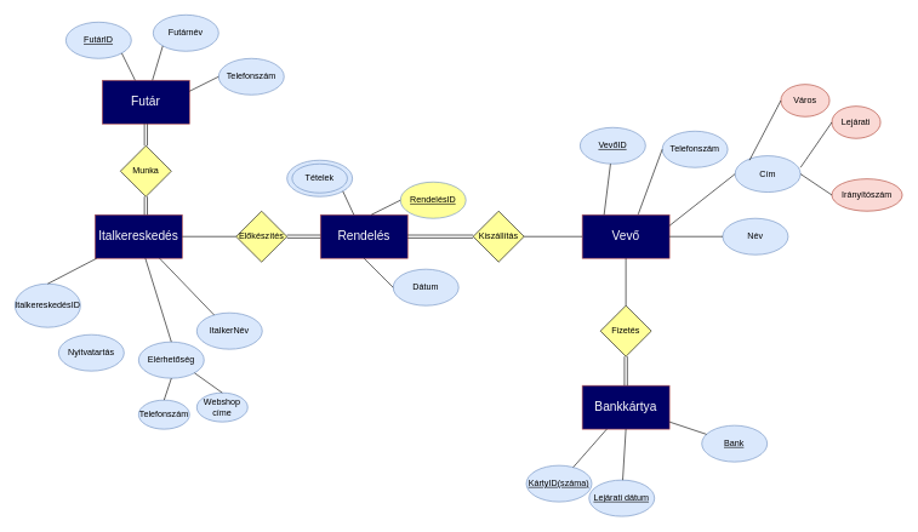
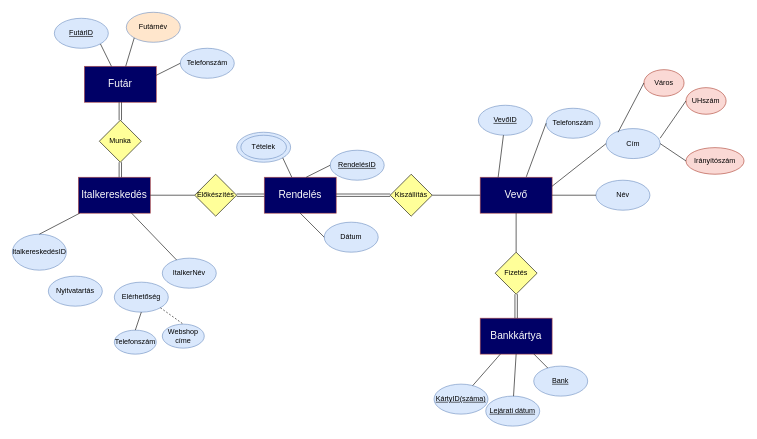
  <mxCell id="0" />
  <mxCell id="1" parent="0" />
  <mxCell id="2" value="&lt;font color=&quot;#fcfcfc&quot; style=&quot;font-size: 17px&quot;&gt;Futár&lt;/font&gt;" style="rounded=0;whiteSpace=wrap;html=1;strokeColor=#b85450;fillColor=#000066;" parent="1" vertex="1"><mxGeometry x="140" y="110" width="120" height="60" as="geometry" /></mxCell>
  <mxCell id="3" value="&lt;u&gt;FutárID&lt;/u&gt;" style="ellipse;whiteSpace=wrap;html=1;fillColor=#dae8fc;strokeColor=#6c8ebf;" parent="1" vertex="1"><mxGeometry x="90" y="30" width="90" height="50" as="geometry" /></mxCell>
- <mxCell id="4" value="Futárnév" style="ellipse;whiteSpace=wrap;html=1;fillColor=#dae8fc;strokeColor=#6c8ebf;" parent="1" vertex="1"><mxGeometry x="210" y="20" width="90" height="50" as="geometry" /></mxCell>
+ <mxCell id="4" value="Futárnév" style="ellipse;whiteSpace=wrap;html=1;fillColor=#ffe6cc;strokeColor=#6c8ebf;" parent="1" vertex="1"><mxGeometry x="210" y="20" width="90" height="50" as="geometry" /></mxCell>
  <mxCell id="5" value="&lt;font color=&quot;#fcfcfc&quot; style=&quot;font-size: 17px&quot;&gt;Italkereskedés&lt;/font&gt;" style="rounded=0;whiteSpace=wrap;html=1;strokeColor=#b85450;fillColor=#000066;" parent="1" vertex="1"><mxGeometry x="130" y="295" width="120" height="60" as="geometry" /></mxCell>
  <mxCell id="6" value="&lt;font color=&quot;#fcfcfc&quot; style=&quot;font-size: 17px&quot;&gt;Rendelés&lt;/font&gt;" style="rounded=0;whiteSpace=wrap;html=1;strokeColor=#b85450;fillColor=#000066;" parent="1" vertex="1"><mxGeometry x="440" y="295" width="120" height="60" as="geometry" /></mxCell>
  <mxCell id="7" value="&lt;font color=&quot;#fcfcfc&quot; style=&quot;font-size: 17px&quot;&gt;Vevő&lt;/font&gt;" style="rounded=0;whiteSpace=wrap;html=1;strokeColor=#b85450;fillColor=#000066;" parent="1" vertex="1"><mxGeometry x="800" y="295" width="120" height="60" as="geometry" /></mxCell>
  <mxCell id="8" value="&lt;font color=&quot;#fcfcfc&quot; style=&quot;font-size: 17px&quot;&gt;Bankkártya&lt;/font&gt;" style="rounded=0;whiteSpace=wrap;html=1;strokeColor=#b85450;fillColor=#000066;" parent="1" vertex="1"><mxGeometry x="800" y="530" width="120" height="60" as="geometry" /></mxCell>
  <mxCell id="9" value="Telefonszám" style="ellipse;whiteSpace=wrap;html=1;fillColor=#dae8fc;strokeColor=#6c8ebf;" parent="1" vertex="1"><mxGeometry x="300" y="80" width="90" height="50" as="geometry" /></mxCell>
  <mxCell id="10" value="" style="endArrow=none;html=1;entryX=0;entryY=1;entryDx=0;entryDy=0;" parent="1" source="2" target="4" edge="1"><mxGeometry width="50" height="50" relative="1" as="geometry"><mxPoint x="430" y="330" as="sourcePoint" /><mxPoint x="480" y="280" as="targetPoint" /></mxGeometry></mxCell>
  <mxCell id="11" value="" style="endArrow=none;html=1;entryX=0;entryY=0.5;entryDx=0;entryDy=0;exitX=1;exitY=0.25;exitDx=0;exitDy=0;" parent="1" source="2" target="9" edge="1"><mxGeometry width="50" height="50" relative="1" as="geometry"><mxPoint x="430" y="330" as="sourcePoint" /><mxPoint x="480" y="280" as="targetPoint" /></mxGeometry></mxCell>
  <mxCell id="12" value="" style="endArrow=none;html=1;entryX=1;entryY=1;entryDx=0;entryDy=0;" parent="1" source="2" target="3" edge="1"><mxGeometry width="50" height="50" relative="1" as="geometry"><mxPoint x="135" y="140" as="sourcePoint" /><mxPoint x="233.096" y="72.631" as="targetPoint" /></mxGeometry></mxCell>
  <mxCell id="13" value="ItalkereskedésID" style="ellipse;whiteSpace=wrap;html=1;fillColor=#dae8fc;strokeColor=#6c8ebf;" parent="1" vertex="1"><mxGeometry x="20" y="390" width="90" height="60" as="geometry" /></mxCell>
  <mxCell id="14" value="" style="endArrow=none;html=1;exitX=0.5;exitY=0;exitDx=0;exitDy=0;" parent="1" source="13" target="5" edge="1"><mxGeometry width="50" height="50" relative="1" as="geometry"><mxPoint x="50" y="425" as="sourcePoint" /><mxPoint x="270" y="580" as="targetPoint" /></mxGeometry></mxCell>
  <mxCell id="15" value="Nyitvatartás" style="ellipse;whiteSpace=wrap;html=1;fillColor=#dae8fc;strokeColor=#6c8ebf;" parent="1" vertex="1"><mxGeometry x="80" y="460" width="90" height="50" as="geometry" /></mxCell>
  <mxCell id="16" value="Elérhetőség" style="ellipse;whiteSpace=wrap;html=1;fillColor=#dae8fc;strokeColor=#6c8ebf;" parent="1" vertex="1"><mxGeometry x="190" y="470" width="90" height="50" as="geometry" /></mxCell>
- <mxCell id="17" value="" style="endArrow=none;html=1;entryX=0.5;entryY=0;entryDx=0;entryDy=0;" parent="1" source="5" target="16" edge="1"><mxGeometry width="50" height="50" relative="1" as="geometry"><mxPoint x="250" y="565" as="sourcePoint" /><mxPoint x="470" y="720" as="targetPoint" /></mxGeometry></mxCell>
  <mxCell id="18" value="Telefonszám" style="ellipse;whiteSpace=wrap;html=1;fillColor=#dae8fc;strokeColor=#6c8ebf;" parent="1" vertex="1"><mxGeometry x="190" y="550" width="70" height="40" as="geometry" /></mxCell>
  <mxCell id="19" value="" style="endArrow=none;html=1;entryX=0.5;entryY=0;entryDx=0;entryDy=0;exitX=0.5;exitY=1;exitDx=0;exitDy=0;" parent="1" source="16" target="18" edge="1"><mxGeometry width="50" height="50" relative="1" as="geometry"><mxPoint x="130" y="595" as="sourcePoint" /><mxPoint x="350" y="750" as="targetPoint" /></mxGeometry></mxCell>
  <mxCell id="20" value="Webshop címe" style="ellipse;whiteSpace=wrap;html=1;fillColor=#dae8fc;strokeColor=#6c8ebf;" parent="1" vertex="1"><mxGeometry x="270" y="540" width="70" height="40" as="geometry" /></mxCell>
- <mxCell id="21" value="" style="endArrow=none;html=1;entryX=0.5;entryY=0;entryDx=0;entryDy=0;exitX=1;exitY=1;exitDx=0;exitDy=0;" parent="1" source="16" target="20" edge="1"><mxGeometry width="50" height="50" relative="1" as="geometry"><mxPoint x="315" y="510" as="sourcePoint" /><mxPoint x="430" y="740" as="targetPoint" /></mxGeometry></mxCell>
+ <mxCell id="21" value="" style="endArrow=none;html=1;entryX=0.5;entryY=0;entryDx=0;entryDy=0;exitX=1;exitY=1;exitDx=0;exitDy=0;dashed=1;" parent="1" source="16" target="20" edge="1"><mxGeometry width="50" height="50" relative="1" as="geometry"><mxPoint x="315" y="510" as="sourcePoint" /><mxPoint x="430" y="740" as="targetPoint" /></mxGeometry></mxCell>
  <mxCell id="22" value="ItalkerNév" style="ellipse;whiteSpace=wrap;html=1;fillColor=#dae8fc;strokeColor=#6c8ebf;" parent="1" vertex="1"><mxGeometry x="270" y="430" width="90" height="50" as="geometry" /></mxCell>
  <mxCell id="23" value="" style="endArrow=none;html=1;" parent="1" source="5" target="22" edge="1"><mxGeometry width="50" height="50" relative="1" as="geometry"><mxPoint x="376.34" y="320" as="sourcePoint" /><mxPoint x="550" y="600" as="targetPoint" /></mxGeometry></mxCell>
  <mxCell id="24" value="Kiszállítás" style="rhombus;whiteSpace=wrap;html=1;fillColor=#FFFF99;" parent="1" vertex="1"><mxGeometry x="650" y="290" width="70" height="70" as="geometry" /></mxCell>
  <mxCell id="25" value="" style="endArrow=none;html=1;entryX=0;entryY=0.5;entryDx=0;entryDy=0;exitX=1;exitY=0.5;exitDx=0;exitDy=0;shape=link;" parent="1" source="6" target="24" edge="1"><mxGeometry width="50" height="50" relative="1" as="geometry"><mxPoint x="430" y="320" as="sourcePoint" /><mxPoint x="480" y="270" as="targetPoint" /></mxGeometry></mxCell>
  <mxCell id="26" value="" style="endArrow=none;html=1;entryX=0;entryY=0.5;entryDx=0;entryDy=0;exitX=1;exitY=0.5;exitDx=0;exitDy=0;" parent="1" source="24" target="7" edge="1"><mxGeometry width="50" height="50" relative="1" as="geometry"><mxPoint x="570" y="335" as="sourcePoint" /><mxPoint x="660" y="335" as="targetPoint" /></mxGeometry></mxCell>
  <mxCell id="27" value="Előkészítés" style="rhombus;whiteSpace=wrap;html=1;fillColor=#FFFF99;" parent="1" vertex="1"><mxGeometry x="324" y="290" width="70" height="70" as="geometry" /></mxCell>
  <mxCell id="28" value="" style="endArrow=none;html=1;entryX=0;entryY=0.5;entryDx=0;entryDy=0;" parent="1" target="27" edge="1"><mxGeometry width="50" height="50" relative="1" as="geometry"><mxPoint x="250" y="325" as="sourcePoint" /><mxPoint x="154" y="270" as="targetPoint" /></mxGeometry></mxCell>
  <mxCell id="29" value="" style="endArrow=none;html=1;exitX=1;exitY=0.5;exitDx=0;exitDy=0;shape=link;" parent="1" source="27" edge="1"><mxGeometry width="50" height="50" relative="1" as="geometry"><mxPoint x="244" y="335" as="sourcePoint" /><mxPoint x="440" y="325" as="targetPoint" /></mxGeometry></mxCell>
  <mxCell id="30" value="Fizetés" style="rhombus;whiteSpace=wrap;html=1;fillColor=#FFFF99;" parent="1" vertex="1"><mxGeometry x="825" y="420" width="70" height="70" as="geometry" /></mxCell>
  <mxCell id="31" value="" style="endArrow=none;html=1;exitX=0.5;exitY=0;exitDx=0;exitDy=0;entryX=0.5;entryY=1;entryDx=0;entryDy=0;shape=link;" parent="1" source="8" target="30" edge="1"><mxGeometry width="50" height="50" relative="1" as="geometry"><mxPoint x="730" y="455" as="sourcePoint" /><mxPoint x="850" y="490" as="targetPoint" /></mxGeometry></mxCell>
  <mxCell id="32" value="" style="endArrow=none;html=1;exitX=0.5;exitY=0;exitDx=0;exitDy=0;entryX=0.5;entryY=1;entryDx=0;entryDy=0;" parent="1" source="30" target="7" edge="1"><mxGeometry width="50" height="50" relative="1" as="geometry"><mxPoint x="740" y="465" as="sourcePoint" /><mxPoint x="870" y="360" as="targetPoint" /></mxGeometry></mxCell>
  <mxCell id="33" value="Munka" style="rhombus;whiteSpace=wrap;html=1;fillColor=#FFFF99;" parent="1" vertex="1"><mxGeometry x="165" y="200" width="70" height="70" as="geometry" /></mxCell>
  <mxCell id="34" value="" style="endArrow=none;html=1;entryX=0.5;entryY=1;entryDx=0;entryDy=0;shape=link;" parent="1" target="33" edge="1"><mxGeometry width="50" height="50" relative="1" as="geometry"><mxPoint x="200" y="295" as="sourcePoint" /><mxPoint x="-10" y="180" as="targetPoint" /></mxGeometry></mxCell>
  <mxCell id="35" value="" style="endArrow=none;html=1;entryX=0.5;entryY=1;entryDx=0;entryDy=0;exitX=0.5;exitY=0;exitDx=0;exitDy=0;shape=link;" parent="1" source="33" target="2" edge="1"><mxGeometry width="50" height="50" relative="1" as="geometry"><mxPoint x="80" y="245" as="sourcePoint" /><mxPoint x="310" y="235" as="targetPoint" /></mxGeometry></mxCell>
- <mxCell id="36" value="&lt;u&gt;RendelésID&lt;/u&gt;" style="ellipse;whiteSpace=wrap;html=1;fillColor=#ffff99;strokeColor=#6c8ebf;" parent="1" vertex="1"><mxGeometry x="550" y="250" width="90" height="50" as="geometry" /></mxCell>
+ <mxCell id="36" value="&lt;u&gt;RendelésID&lt;/u&gt;" style="ellipse;whiteSpace=wrap;html=1;fillColor=#dae8fc;strokeColor=#6c8ebf;" parent="1" vertex="1"><mxGeometry x="550" y="250" width="90" height="50" as="geometry" /></mxCell>
  <mxCell id="37" value="" style="endArrow=none;html=1;entryX=0;entryY=0.5;entryDx=0;entryDy=0;exitX=1;exitY=0.25;exitDx=0;exitDy=0;" parent="1" target="36" edge="1"><mxGeometry width="50" height="50" relative="1" as="geometry"><mxPoint x="510" y="295" as="sourcePoint" /><mxPoint x="730" y="450" as="targetPoint" /></mxGeometry></mxCell>
  <mxCell id="38" value="Tételek" style="ellipse;whiteSpace=wrap;html=1;fillColor=#dae8fc;strokeColor=#6c8ebf;" parent="1" vertex="1"><mxGeometry x="394" y="220" width="90" height="50" as="geometry" /></mxCell>
  <mxCell id="39" value="" style="endArrow=none;html=1;entryX=1;entryY=1;entryDx=0;entryDy=0;" parent="1" source="6" target="38" edge="1"><mxGeometry width="50" height="50" relative="1" as="geometry"><mxPoint x="350" y="265" as="sourcePoint" /><mxPoint x="570" y="420" as="targetPoint" /></mxGeometry></mxCell>
  <mxCell id="40" value="Dátum" style="ellipse;whiteSpace=wrap;html=1;fillColor=#dae8fc;strokeColor=#6c8ebf;" parent="1" vertex="1"><mxGeometry x="540" y="370" width="90" height="50" as="geometry" /></mxCell>
  <mxCell id="41" value="" style="endArrow=none;html=1;entryX=0;entryY=0.5;entryDx=0;entryDy=0;exitX=0.5;exitY=1;exitDx=0;exitDy=0;" parent="1" source="6" target="40" edge="1"><mxGeometry width="50" height="50" relative="1" as="geometry"><mxPoint x="500" y="415" as="sourcePoint" /><mxPoint x="720" y="570" as="targetPoint" /></mxGeometry></mxCell>
  <mxCell id="42" value="" style="ellipse;whiteSpace=wrap;html=1;strokeColor=#6c8ebf;fillColor=none;" parent="1" vertex="1"><mxGeometry x="401" y="225" width="76" height="40" as="geometry" /></mxCell>
  <mxCell id="43" value="Telefonszám" style="ellipse;whiteSpace=wrap;html=1;fillColor=#dae8fc;strokeColor=#6c8ebf;" parent="1" vertex="1"><mxGeometry x="910" y="180" width="90" height="50" as="geometry" /></mxCell>
  <mxCell id="44" value="" style="endArrow=none;html=1;entryX=0;entryY=0.5;entryDx=0;entryDy=0;exitX=0.641;exitY=-0.011;exitDx=0;exitDy=0;exitPerimeter=0;" parent="1" source="7" target="43" edge="1"><mxGeometry width="50" height="50" relative="1" as="geometry"><mxPoint x="870" y="165" as="sourcePoint" /><mxPoint x="1090" y="380" as="targetPoint" /></mxGeometry></mxCell>
  <mxCell id="45" value="&lt;u&gt;VevőID&lt;/u&gt;" style="ellipse;whiteSpace=wrap;html=1;fillColor=#dae8fc;strokeColor=#6c8ebf;" parent="1" vertex="1"><mxGeometry x="797" y="175" width="90" height="50" as="geometry" /></mxCell>
  <mxCell id="46" value="" style="endArrow=none;html=1;exitX=0.25;exitY=0;exitDx=0;exitDy=0;" parent="1" source="7" target="45" edge="1"><mxGeometry width="50" height="50" relative="1" as="geometry"><mxPoint x="757" y="220" as="sourcePoint" /><mxPoint x="977" y="375" as="targetPoint" /></mxGeometry></mxCell>
  <mxCell id="47" value="Név" style="ellipse;whiteSpace=wrap;html=1;fillColor=#dae8fc;strokeColor=#6c8ebf;" parent="1" vertex="1"><mxGeometry x="993.08" y="300" width="90" height="50" as="geometry" /></mxCell>
  <mxCell id="48" value="" style="endArrow=none;html=1;entryX=0;entryY=0.5;entryDx=0;entryDy=0;exitX=1;exitY=0.5;exitDx=0;exitDy=0;" parent="1" source="7" target="47" edge="1"><mxGeometry width="50" height="50" relative="1" as="geometry"><mxPoint x="960" y="414.34" as="sourcePoint" /><mxPoint x="1173.08" y="500" as="targetPoint" /></mxGeometry></mxCell>
  <mxCell id="49" value="Cím" style="ellipse;whiteSpace=wrap;html=1;fillColor=#dae8fc;strokeColor=#6c8ebf;" parent="1" vertex="1"><mxGeometry x="1010.08" y="213.91" width="90" height="50" as="geometry" /></mxCell>
  <mxCell id="50" value="" style="endArrow=none;html=1;entryX=0;entryY=0.5;entryDx=0;entryDy=0;exitX=1;exitY=0.25;exitDx=0;exitDy=0;" parent="1" source="7" target="49" edge="1"><mxGeometry width="50" height="50" relative="1" as="geometry"><mxPoint x="887" y="336.08" as="sourcePoint" /><mxPoint x="1190.08" y="413.91" as="targetPoint" /></mxGeometry></mxCell>
  <mxCell id="51" value="Város" style="ellipse;whiteSpace=wrap;html=1;fillColor=#fad9d5;strokeColor=#ae4132;" parent="1" vertex="1"><mxGeometry x="1073.08" y="115.66" width="66.92" height="44.34" as="geometry" /></mxCell>
  <mxCell id="52" value="" style="endArrow=none;html=1;entryX=0;entryY=0.5;entryDx=0;entryDy=0;" parent="1" target="51" edge="1"><mxGeometry width="50" height="50" relative="1" as="geometry"><mxPoint x="1030" y="220" as="sourcePoint" /><mxPoint x="1253.08" y="315.66" as="targetPoint" /></mxGeometry></mxCell>
- <mxCell id="53" value="Lejárati" style="ellipse;whiteSpace=wrap;html=1;fillColor=#fad9d5;strokeColor=#ae4132;" parent="1" vertex="1"><mxGeometry x="1143.16" y="145.66" width="66.92" height="44.34" as="geometry" /></mxCell>
+ <mxCell id="53" value="UHszám" style="ellipse;whiteSpace=wrap;html=1;fillColor=#fad9d5;strokeColor=#ae4132;" parent="1" vertex="1"><mxGeometry x="1143.16" y="145.66" width="66.92" height="44.34" as="geometry" /></mxCell>
  <mxCell id="54" value="" style="endArrow=none;html=1;entryX=0;entryY=0.5;entryDx=0;entryDy=0;exitX=1;exitY=0.322;exitDx=0;exitDy=0;exitPerimeter=0;" parent="1" source="49" target="53" edge="1"><mxGeometry width="50" height="50" relative="1" as="geometry"><mxPoint x="1100.08" y="250" as="sourcePoint" /><mxPoint x="1323.16" y="345.66" as="targetPoint" /></mxGeometry></mxCell>
  <mxCell id="55" value="Irányítószám" style="ellipse;whiteSpace=wrap;html=1;fillColor=#fad9d5;strokeColor=#ae4132;" parent="1" vertex="1"><mxGeometry x="1143.16" y="245.66" width="96.84" height="44.34" as="geometry" /></mxCell>
  <mxCell id="56" value="" style="endArrow=none;html=1;entryX=0;entryY=0.5;entryDx=0;entryDy=0;exitX=1;exitY=0.5;exitDx=0;exitDy=0;" parent="1" source="49" target="55" edge="1"><mxGeometry width="50" height="50" relative="1" as="geometry"><mxPoint x="1100.08" y="350" as="sourcePoint" /><mxPoint x="1323.16" y="445.66" as="targetPoint" /></mxGeometry></mxCell>
  <mxCell id="57" value="&lt;u&gt;KártyID(száma)&lt;/u&gt;" style="ellipse;whiteSpace=wrap;html=1;fillColor=#dae8fc;strokeColor=#6c8ebf;" parent="1" vertex="1"><mxGeometry x="723.08" y="640" width="90" height="50" as="geometry" /></mxCell>
  <mxCell id="58" value="" style="endArrow=none;html=1;" parent="1" source="8" target="57" edge="1"><mxGeometry width="50" height="50" relative="1" as="geometry"><mxPoint x="650" y="665" as="sourcePoint" /><mxPoint x="903.08" y="840" as="targetPoint" /></mxGeometry></mxCell>
  <mxCell id="59" value="&lt;u&gt;Lejárati dátum&lt;/u&gt;" style="ellipse;whiteSpace=wrap;html=1;fillColor=#dae8fc;strokeColor=#6c8ebf;" parent="1" vertex="1"><mxGeometry x="809.33" y="660" width="90" height="50" as="geometry" /></mxCell>
  <mxCell id="60" value="" style="endArrow=none;html=1;exitX=0.5;exitY=1;exitDx=0;exitDy=0;" parent="1" source="8" target="59" edge="1"><mxGeometry width="50" height="50" relative="1" as="geometry"><mxPoint x="919.995" y="610" as="sourcePoint" /><mxPoint x="989.33" y="860" as="targetPoint" /></mxGeometry></mxCell>
- <mxCell id="61" value="&lt;u&gt;Bank&lt;/u&gt;" style="ellipse;whiteSpace=wrap;html=1;fillColor=#dae8fc;strokeColor=#6c8ebf;" parent="1" vertex="1"><mxGeometry x="964.33" y="585" width="90" height="50" as="geometry" /></mxCell>
+ <mxCell id="61" value="&lt;u&gt;Bank&lt;/u&gt;" style="ellipse;whiteSpace=wrap;html=1;fillColor=#dae8fc;strokeColor=#6c8ebf;" parent="1" vertex="1"><mxGeometry x="889.33" y="610" width="90" height="50" as="geometry" /></mxCell>
  <mxCell id="62" value="" style="endArrow=none;html=1;" parent="1" source="8" target="61" edge="1"><mxGeometry width="50" height="50" relative="1" as="geometry"><mxPoint x="999.995" y="560" as="sourcePoint" /><mxPoint x="1069.33" y="810" as="targetPoint" /></mxGeometry></mxCell>
